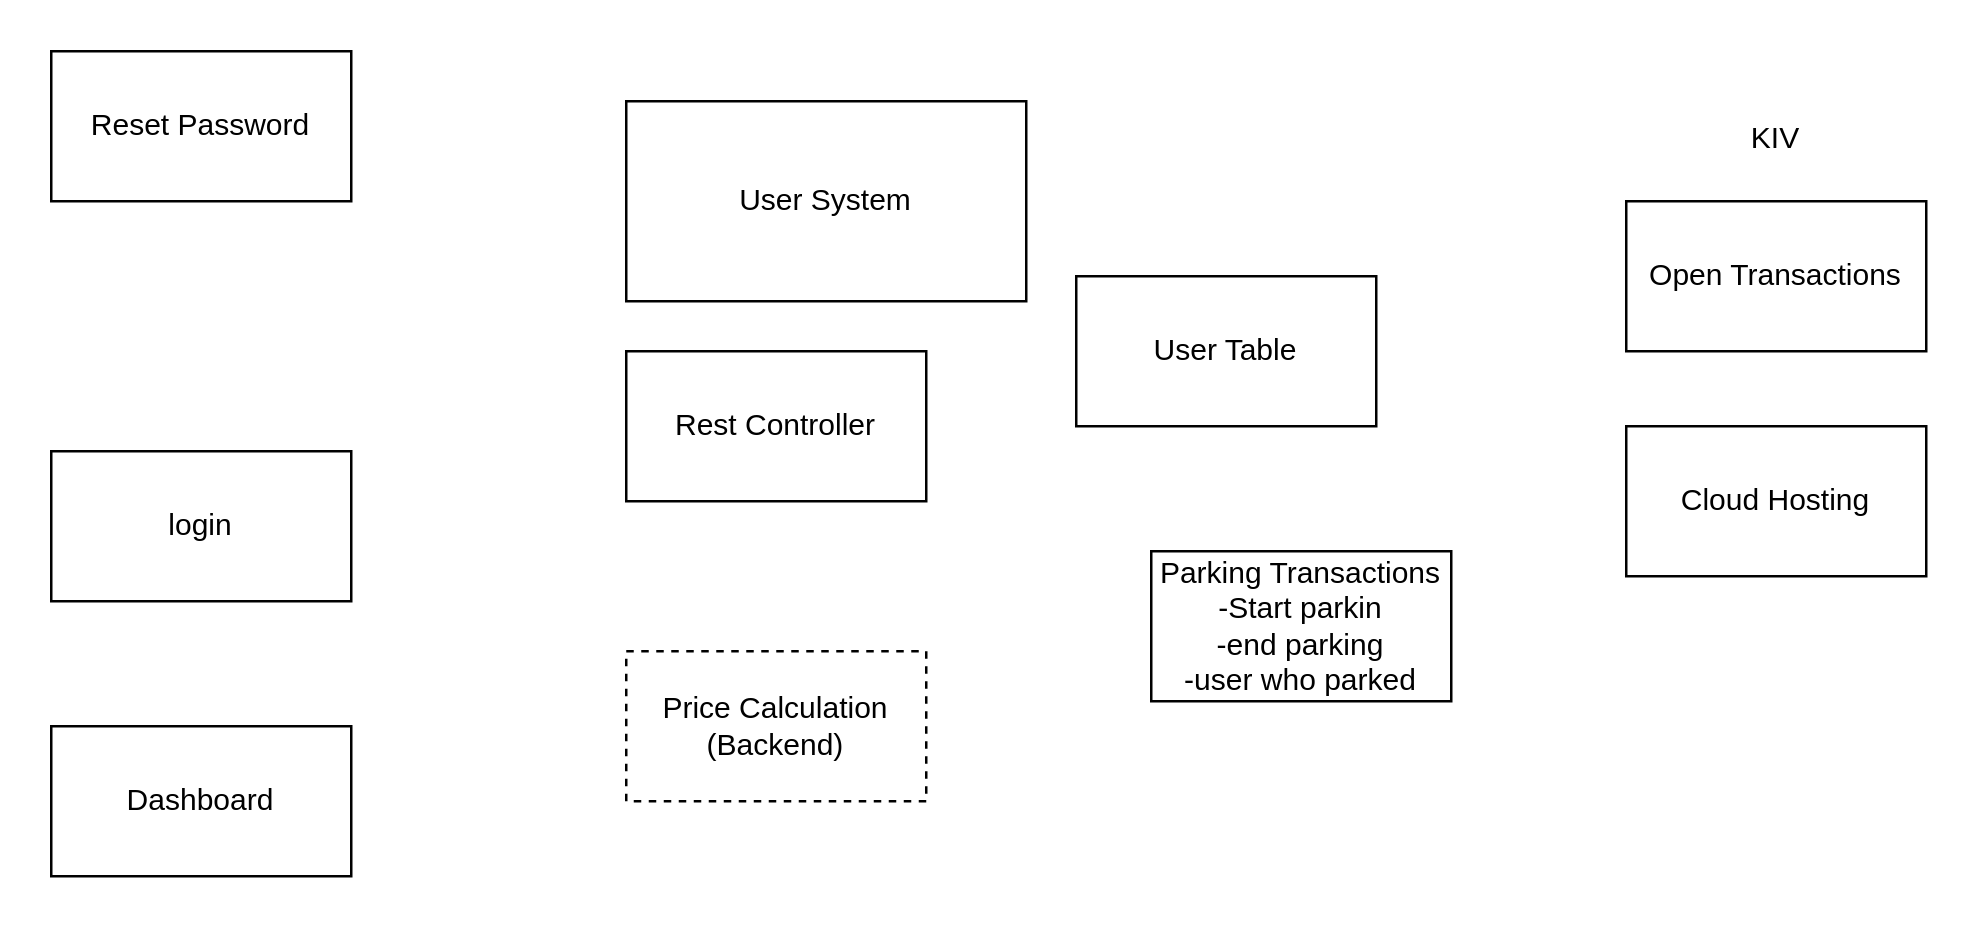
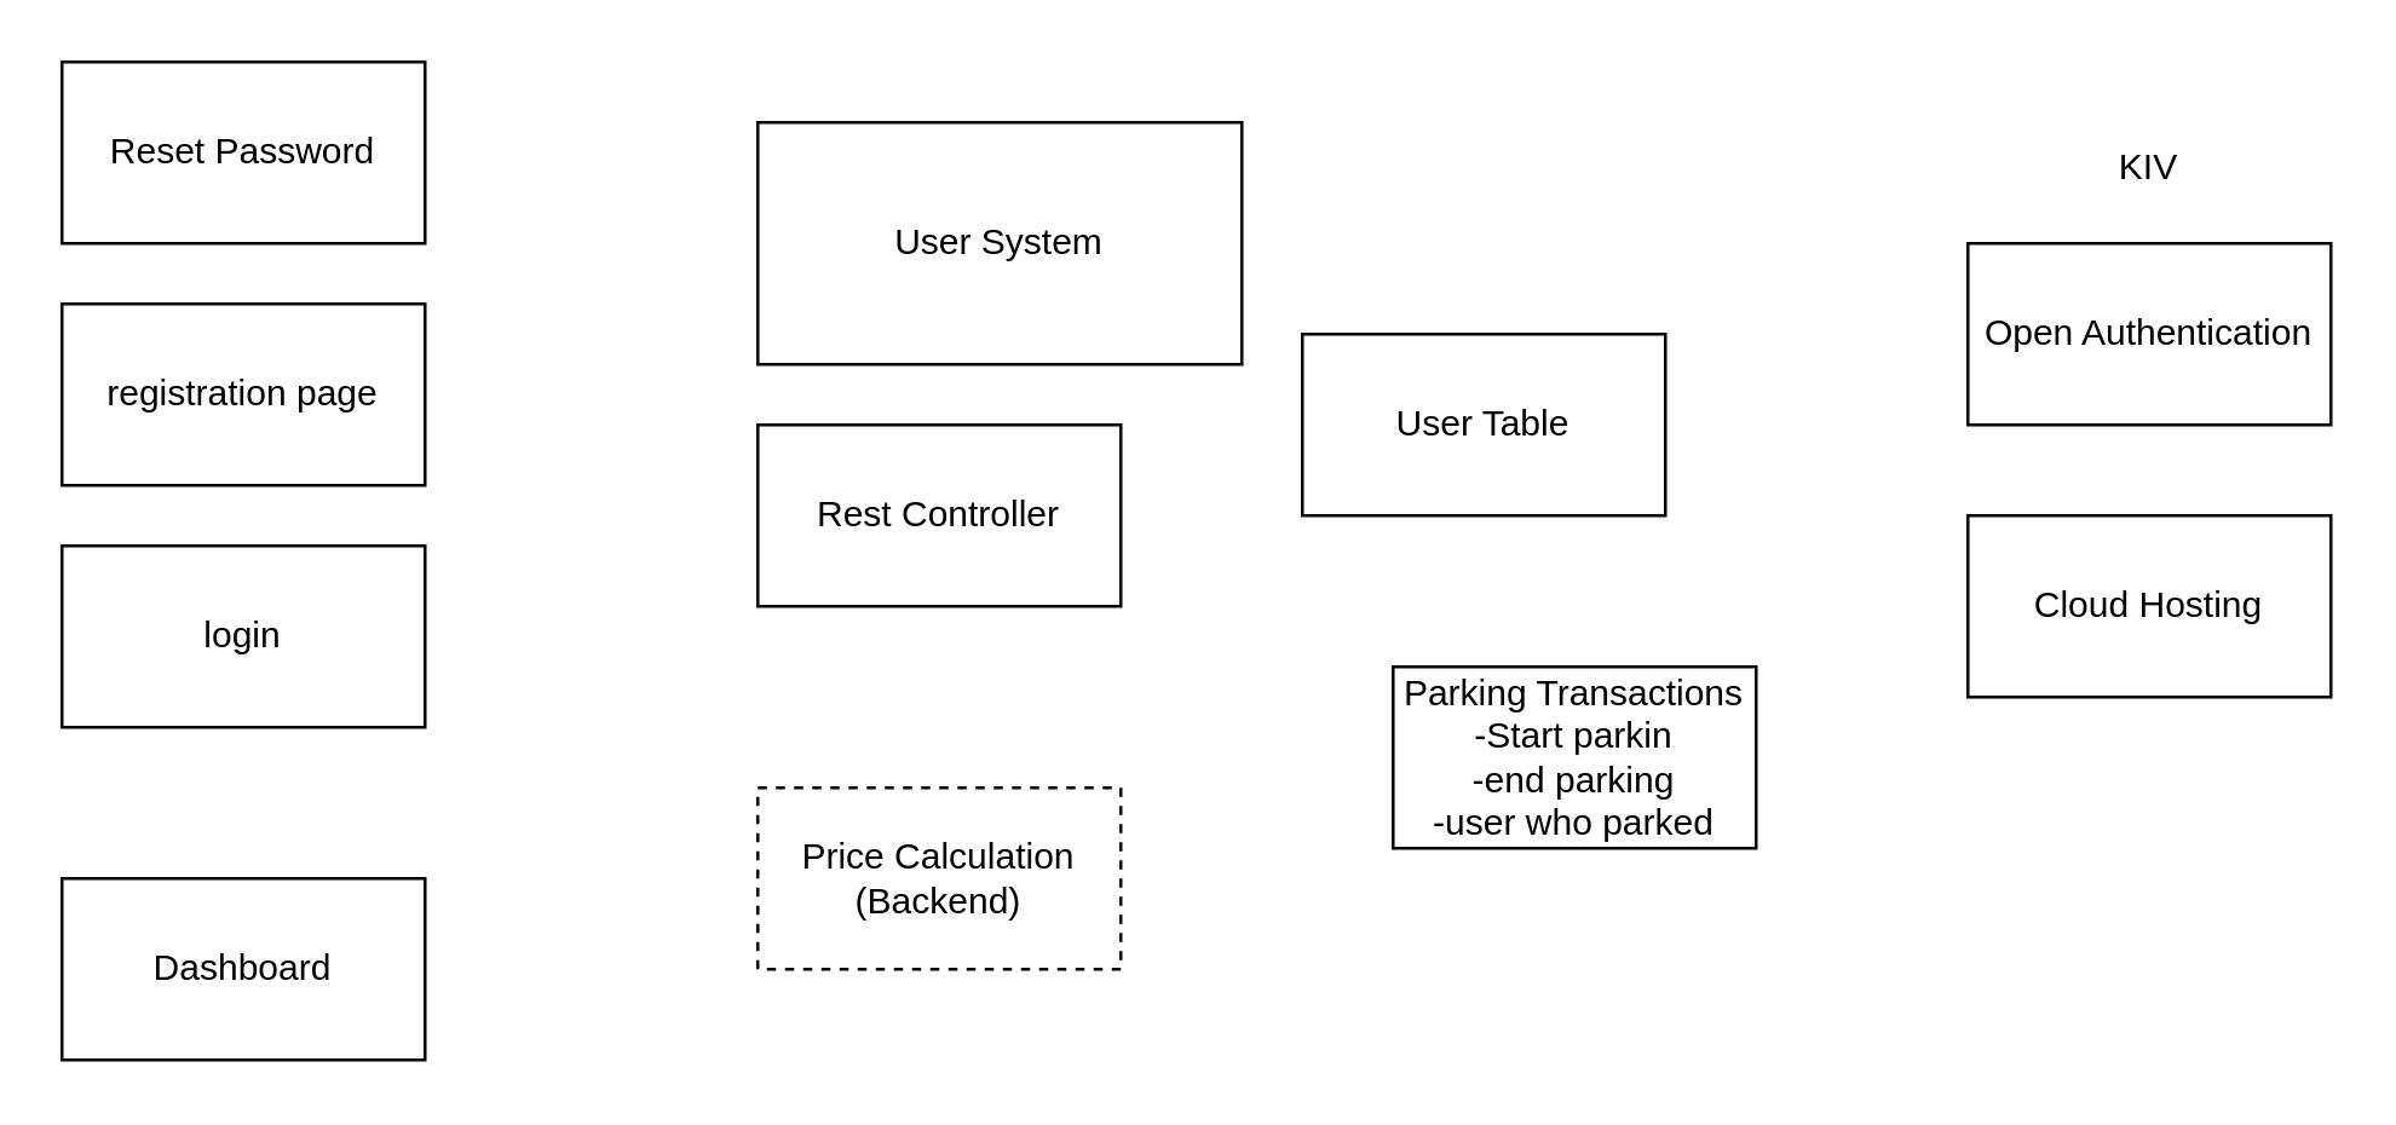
  <mxCell id="0" />
  <mxCell id="1" parent="0" />
  <mxCell id="2" value="User System" style="rounded=0;whiteSpace=wrap;html=1;" vertex="1" parent="1"><mxGeometry x="250" y="40" width="160" height="80" as="geometry" /></mxCell>
  <mxCell id="3" value="login" style="rounded=0;whiteSpace=wrap;html=1;" vertex="1" parent="1"><mxGeometry x="20" y="180" width="120" height="60" as="geometry" /></mxCell>
+ <mxCell id="4" value="registration page" style="rounded=0;whiteSpace=wrap;html=1;" vertex="1" parent="1"><mxGeometry x="20" y="100" width="120" height="60" as="geometry" /></mxCell>
  <mxCell id="5" value="Dashboard" style="rounded=0;whiteSpace=wrap;html=1;" vertex="1" parent="1"><mxGeometry x="20" y="290" width="120" height="60" as="geometry" /></mxCell>
- <mxCell id="6" value="Open Transactions" style="rounded=0;whiteSpace=wrap;html=1;" vertex="1" parent="1"><mxGeometry x="650" y="80" width="120" height="60" as="geometry" /></mxCell>
+ <mxCell id="6" value="Open Authentication" style="rounded=0;whiteSpace=wrap;html=1;" vertex="1" parent="1"><mxGeometry x="650" y="80" width="120" height="60" as="geometry" /></mxCell>
  <mxCell id="7" value="Price Calculation&lt;br&gt;(Backend)" style="rounded=0;whiteSpace=wrap;html=1;dashed=1;" vertex="1" parent="1"><mxGeometry x="250" y="260" width="120" height="60" as="geometry" /></mxCell>
  <mxCell id="8" value="Cloud Hosting" style="rounded=0;whiteSpace=wrap;html=1;" vertex="1" parent="1"><mxGeometry x="650" y="170" width="120" height="60" as="geometry" /></mxCell>
  <mxCell id="9" value="KIV" style="text;html=1;strokeColor=none;fillColor=none;align=center;verticalAlign=middle;whiteSpace=wrap;rounded=0;" vertex="1" parent="1"><mxGeometry x="680" y="40" width="60" height="30" as="geometry" /></mxCell>
  <mxCell id="10" value="Reset Password" style="rounded=0;whiteSpace=wrap;html=1;" vertex="1" parent="1"><mxGeometry x="20" y="20" width="120" height="60" as="geometry" /></mxCell>
  <mxCell id="11" value="Rest Controller" style="rounded=0;whiteSpace=wrap;html=1;" vertex="1" parent="1"><mxGeometry x="250" y="140" width="120" height="60" as="geometry" /></mxCell>
  <mxCell id="12" value="User Table" style="rounded=0;whiteSpace=wrap;html=1;" vertex="1" parent="1"><mxGeometry x="430" y="110" width="120" height="60" as="geometry" /></mxCell>
  <mxCell id="13" value="Parking Transactions&lt;br&gt;-Start parkin&lt;br&gt;-end parking&lt;br&gt;-user who parked" style="rounded=0;whiteSpace=wrap;html=1;" vertex="1" parent="1"><mxGeometry x="460" y="220" width="120" height="60" as="geometry" /></mxCell>
